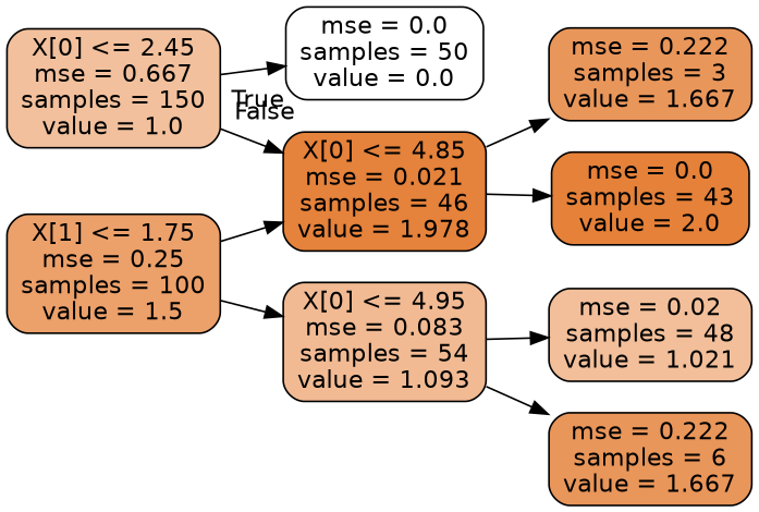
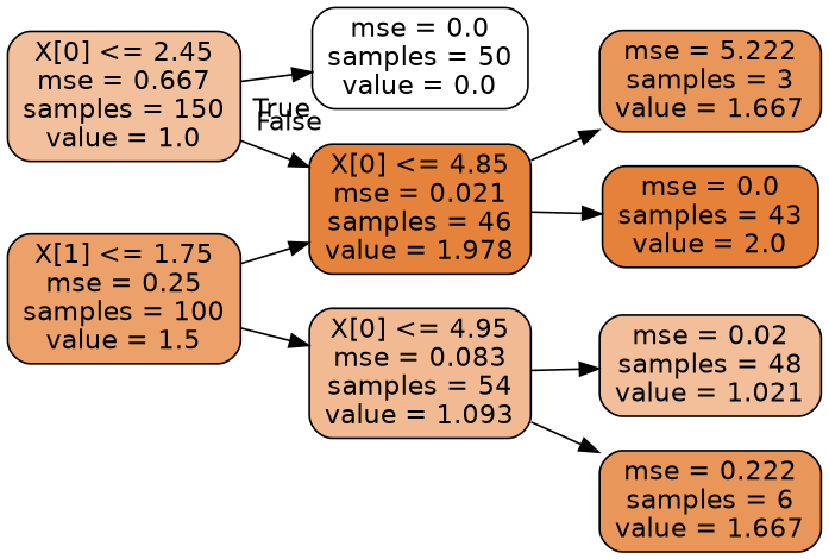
  digraph {
    rankdir=LR
    node [color=black fillcolor="#e9965a" fontname=helvetica shape=box style="filled, rounded"]
    edge [fontname=helvetica]
    n1 [fillcolor="#f2c09c" label="X[0] <= 2.45\nmse = 0.667\nsamples = 150\nvalue = 1.0"]
    n2 [fillcolor="#ffffff" label="mse = 0.0\nsamples = 50\nvalue = 0.0"]
    n3 [fillcolor="#e5823b" label="X[0] <= 4.85\nmse = 0.021\nsamples = 46\nvalue = 1.978"]
    n4 [fillcolor="#eca06a" label="X[1] <= 1.75\nmse = 0.25\nsamples = 100\nvalue = 1.5"]
    n5 [fillcolor="#f1ba93" label="X[0] <= 4.95\nmse = 0.083\nsamples = 54\nvalue = 1.093"]
    n6 [fillcolor="#f2bf9a" label="mse = 0.02\nsamples = 48\nvalue = 1.021"]
    n7 [label="mse = 0.222\nsamples = 6\nvalue = 1.667"]
-   n8 [label="mse = 0.222\nsamples = 3\nvalue = 1.667"]
+   n8 [label="mse = 5.222\nsamples = 3\nvalue = 1.667"]
    n9 [fillcolor="#e58139" label="mse = 0.0\nsamples = 43\nvalue = 2.0"]
    n1 -> n2 [headlabel=True labelangle=45 labeldistance=2.5]
    n1 -> n3 [headlabel=False labelangle=-45 labeldistance=2.5]
    n3 -> n8
    n3 -> n9
    n4 -> n3
    n4 -> n5
    n5 -> n6
    n5 -> n7
  }
